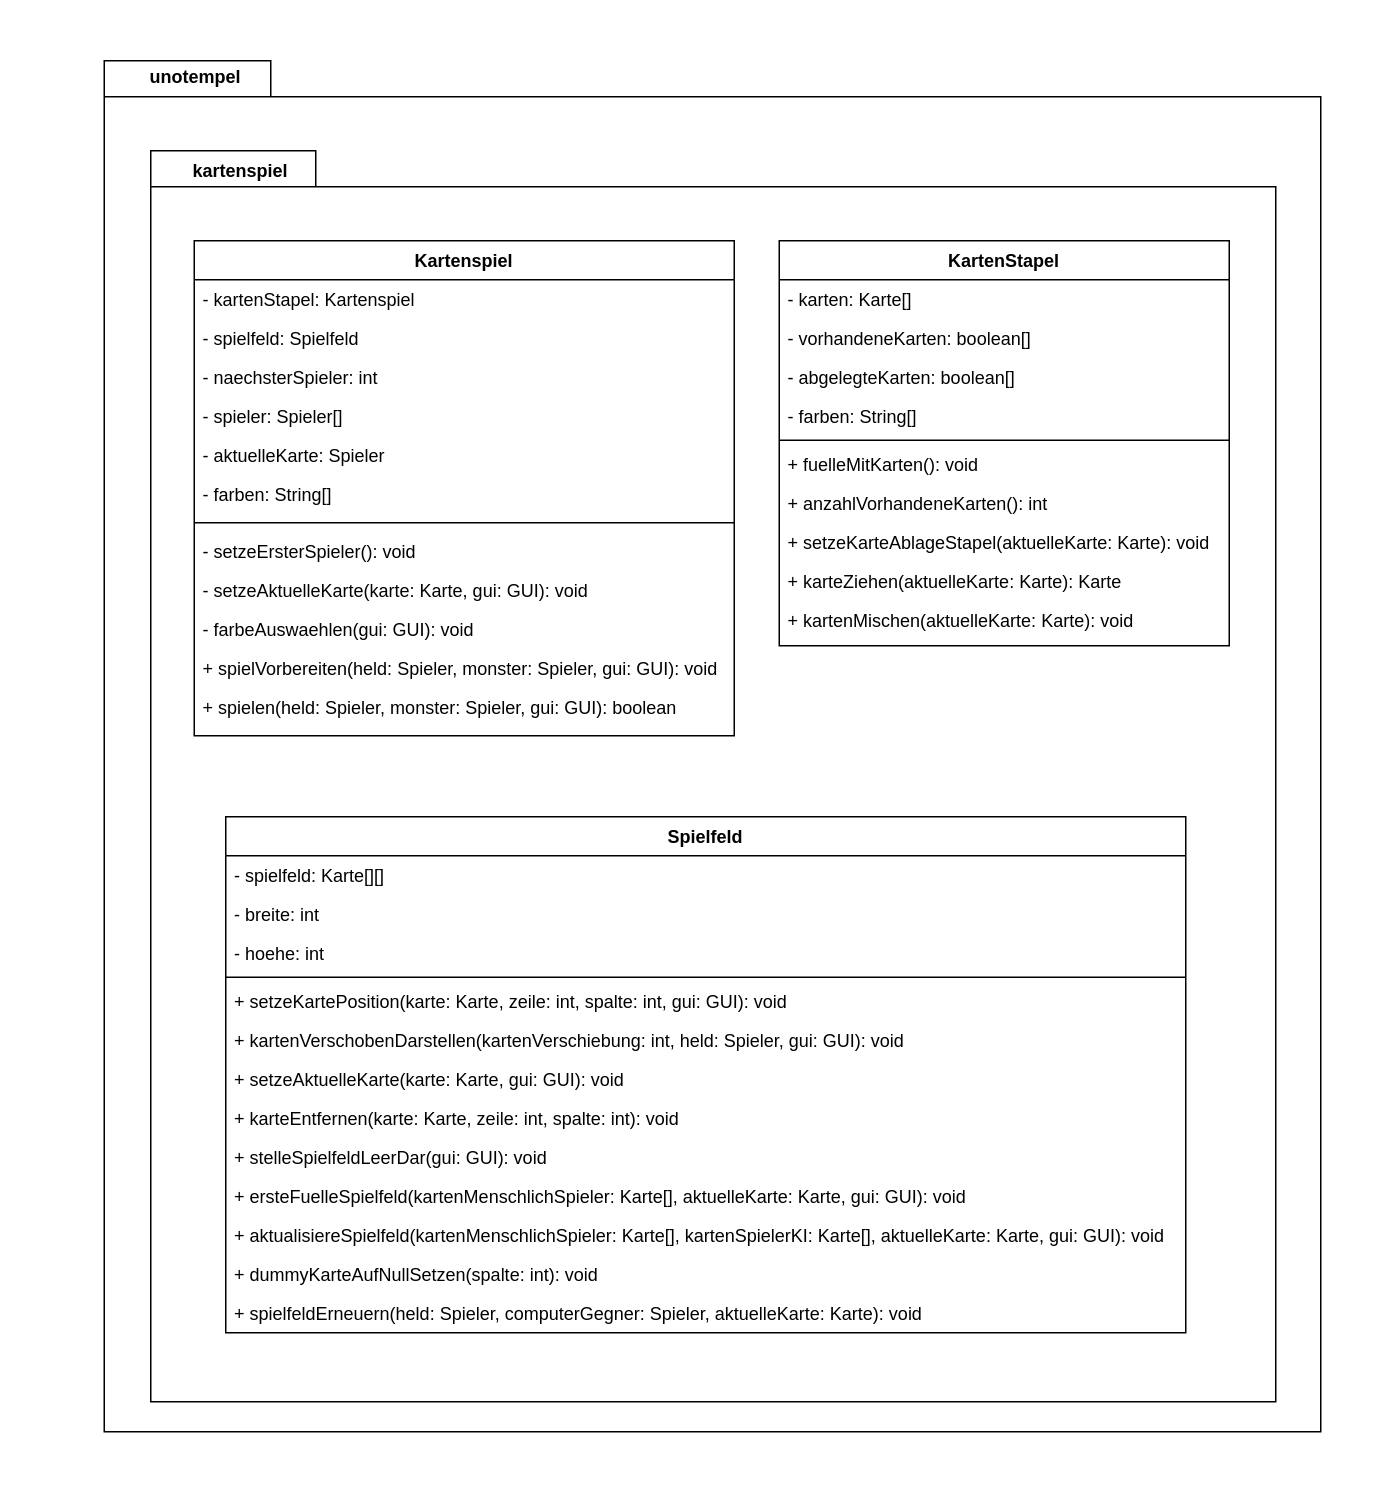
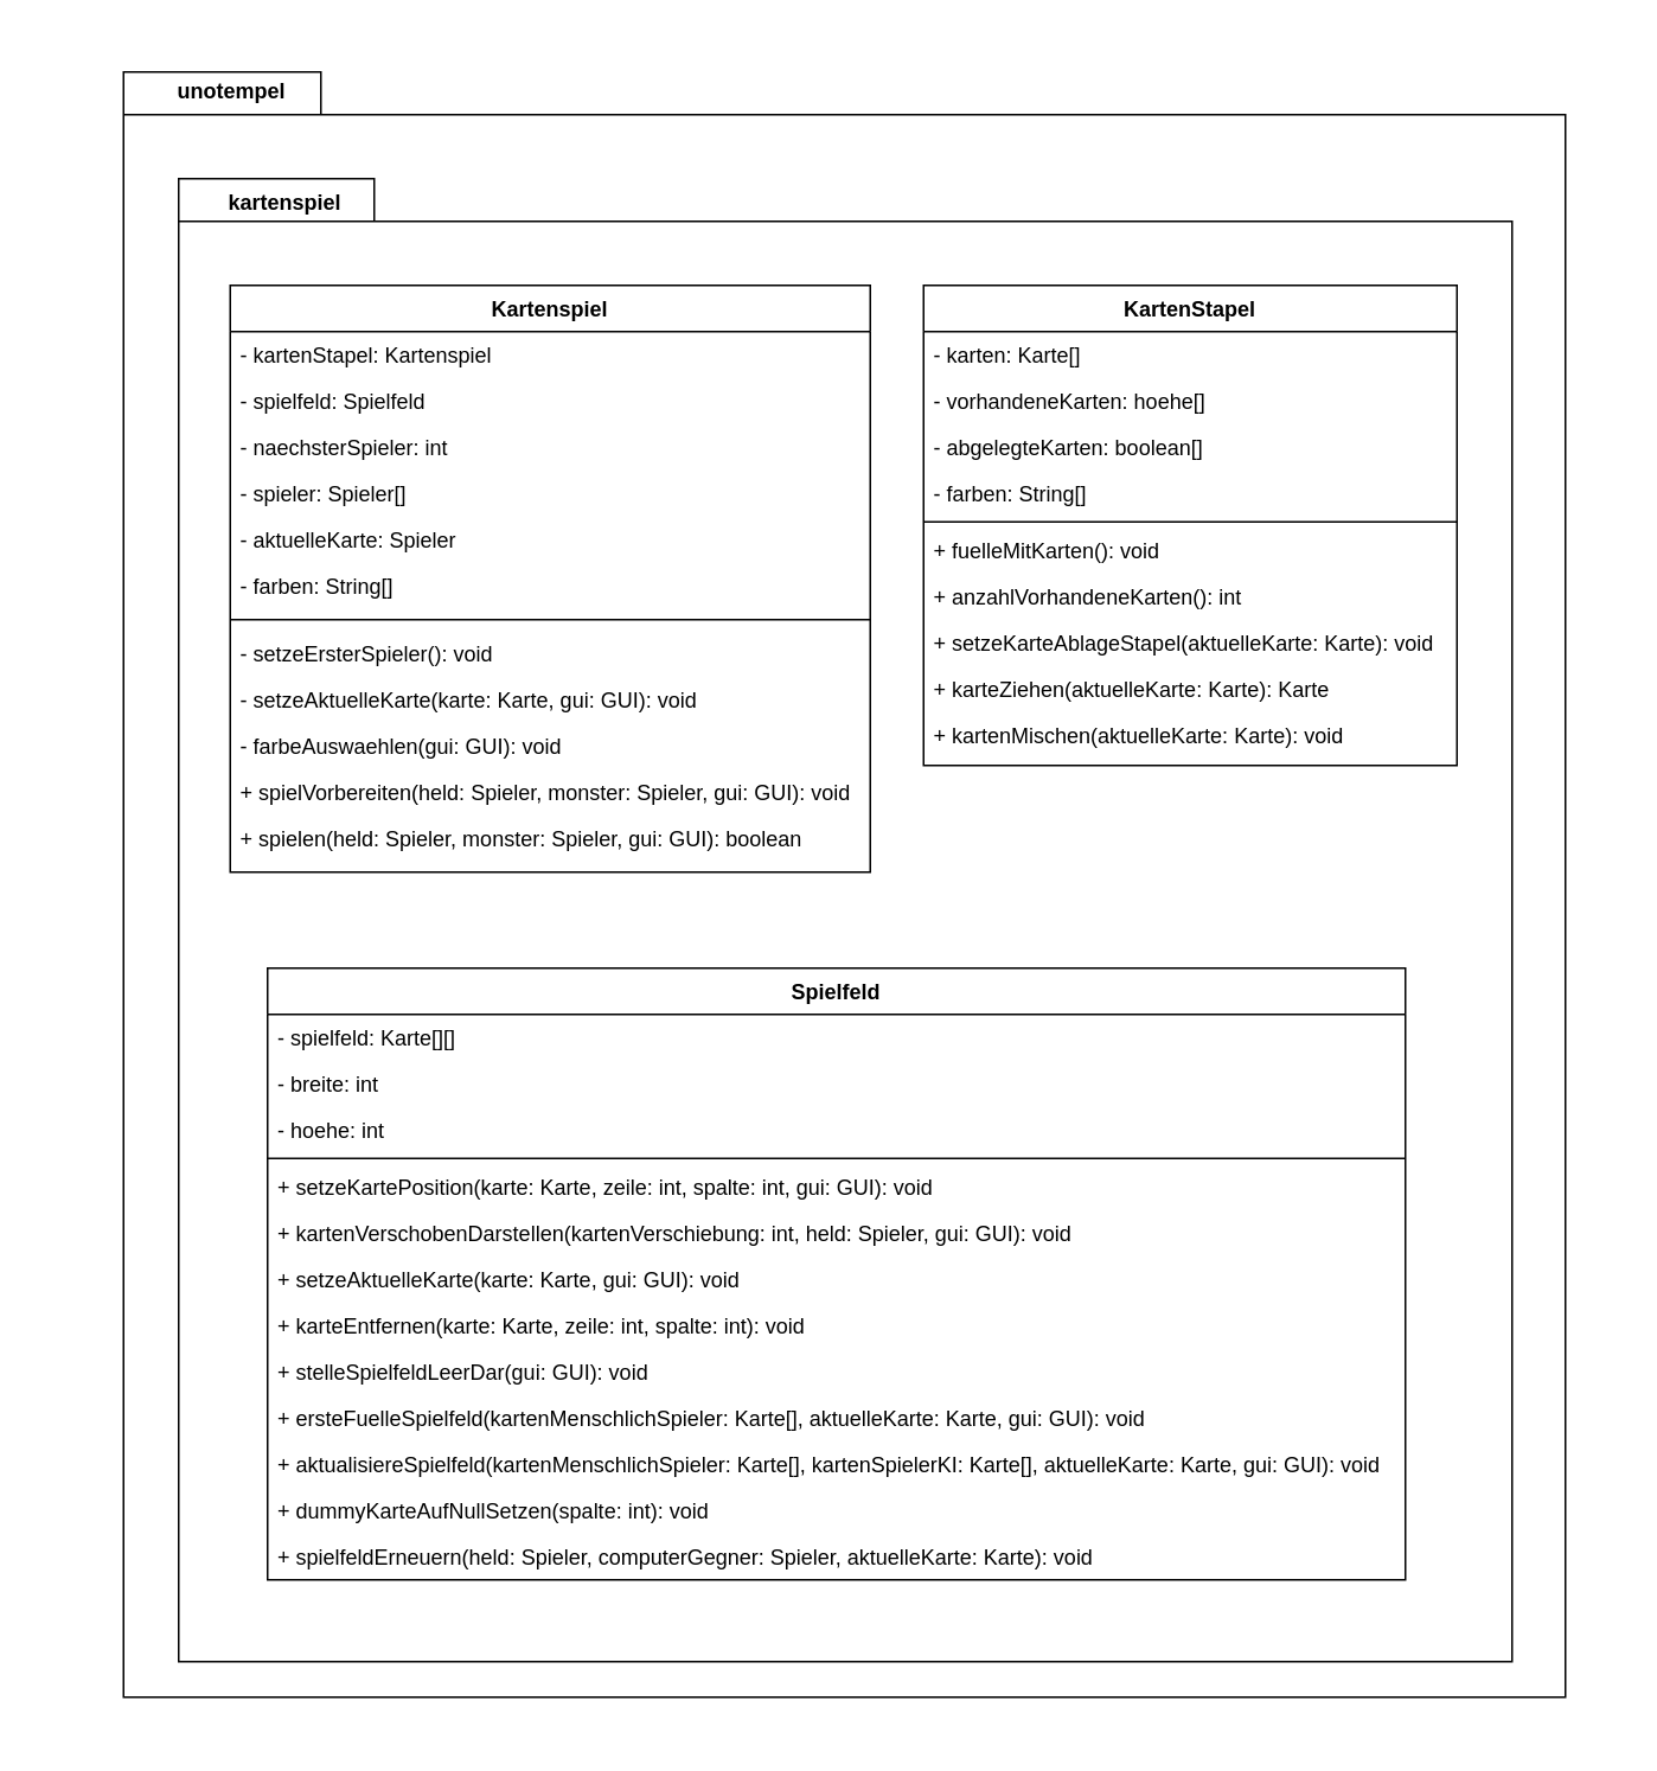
  <mxCell id="0" />
  <mxCell id="1" parent="0" />
  <mxCell id="2" value="" style="rounded=0;whiteSpace=wrap;html=1;strokeColor=none;" parent="1" vertex="1"><mxGeometry x="39" y="20" width="871" height="954" as="geometry" /></mxCell>
  <mxCell id="3" value="" style="shape=folder;fontStyle=1;spacingTop=10;tabWidth=111;tabHeight=24;tabPosition=left;html=1;" parent="1" vertex="1"><mxGeometry x="69" y="40" width="811" height="914" as="geometry" /></mxCell>
  <mxCell id="4" value="unotempel" style="text;align=center;fontStyle=1;verticalAlign=middle;spacingLeft=3;spacingRight=3;strokeColor=none;rotatable=0;points=[[0,0.5],[1,0.5]];portConstraint=eastwest;" parent="1" vertex="1"><mxGeometry x="20" y="40" width="220" height="20" as="geometry" /></mxCell>
  <mxCell id="5" value="" style="shape=folder;fontStyle=1;spacingTop=10;tabWidth=110;tabHeight=24;tabPosition=left;html=1;" parent="1" vertex="1"><mxGeometry x="100" y="100" width="750" height="834" as="geometry" /></mxCell>
  <mxCell id="6" value="Spielfeld" style="swimlane;fontStyle=1;childLayout=stackLayout;horizontal=1;startSize=26;fillColor=none;horizontalStack=0;resizeParent=1;resizeParentMax=0;resizeLast=0;collapsible=1;marginBottom=0;" parent="1" vertex="1"><mxGeometry x="150" y="544" width="640" height="344" as="geometry" /></mxCell>
  <mxCell id="7" value="- spielfeld: Karte[][]" style="text;strokeColor=none;fillColor=none;align=left;verticalAlign=top;spacingLeft=4;spacingRight=4;overflow=hidden;rotatable=0;points=[[0,0.5],[1,0.5]];portConstraint=eastwest;" parent="6" vertex="1"><mxGeometry y="26" width="640" height="26" as="geometry" /></mxCell>
  <mxCell id="8" value="- breite: int" style="text;strokeColor=none;fillColor=none;align=left;verticalAlign=top;spacingLeft=4;spacingRight=4;overflow=hidden;rotatable=0;points=[[0,0.5],[1,0.5]];portConstraint=eastwest;" parent="6" vertex="1"><mxGeometry y="52" width="640" height="26" as="geometry" /></mxCell>
  <mxCell id="9" value="- hoehe: int" style="text;strokeColor=none;fillColor=none;align=left;verticalAlign=top;spacingLeft=4;spacingRight=4;overflow=hidden;rotatable=0;points=[[0,0.5],[1,0.5]];portConstraint=eastwest;" parent="6" vertex="1"><mxGeometry y="78" width="640" height="26" as="geometry" /></mxCell>
  <mxCell id="10" value="" style="line;html=1;strokeWidth=1;align=left;verticalAlign=middle;spacingTop=-1;spacingLeft=3;spacingRight=3;rotatable=0;labelPosition=right;points=[];portConstraint=eastwest;" parent="6" vertex="1"><mxGeometry y="104" width="640" height="6" as="geometry" /></mxCell>
  <mxCell id="11" value="+ setzeKartePosition(karte: Karte, zeile: int, spalte: int, gui: GUI): void" style="text;strokeColor=none;fillColor=none;align=left;verticalAlign=top;spacingLeft=4;spacingRight=4;overflow=hidden;rotatable=0;points=[[0,0.5],[1,0.5]];portConstraint=eastwest;" parent="6" vertex="1"><mxGeometry y="110" width="640" height="26" as="geometry" /></mxCell>
  <mxCell id="12" value="+ kartenVerschobenDarstellen(kartenVerschiebung: int, held: Spieler, gui: GUI): void" style="text;strokeColor=none;fillColor=none;align=left;verticalAlign=top;spacingLeft=4;spacingRight=4;overflow=hidden;rotatable=0;points=[[0,0.5],[1,0.5]];portConstraint=eastwest;" parent="6" vertex="1"><mxGeometry y="136" width="640" height="26" as="geometry" /></mxCell>
  <mxCell id="13" value="+ setzeAktuelleKarte(karte: Karte, gui: GUI): void" style="text;strokeColor=none;fillColor=none;align=left;verticalAlign=top;spacingLeft=4;spacingRight=4;overflow=hidden;rotatable=0;points=[[0,0.5],[1,0.5]];portConstraint=eastwest;" parent="6" vertex="1"><mxGeometry y="162" width="640" height="26" as="geometry" /></mxCell>
  <mxCell id="14" value="+ karteEntfernen(karte: Karte, zeile: int, spalte: int): void" style="text;strokeColor=none;fillColor=none;align=left;verticalAlign=top;spacingLeft=4;spacingRight=4;overflow=hidden;rotatable=0;points=[[0,0.5],[1,0.5]];portConstraint=eastwest;" parent="6" vertex="1"><mxGeometry y="188" width="640" height="26" as="geometry" /></mxCell>
  <mxCell id="15" value="+ stelleSpielfeldLeerDar(gui: GUI): void" style="text;strokeColor=none;fillColor=none;align=left;verticalAlign=top;spacingLeft=4;spacingRight=4;overflow=hidden;rotatable=0;points=[[0,0.5],[1,0.5]];portConstraint=eastwest;" parent="6" vertex="1"><mxGeometry y="214" width="640" height="26" as="geometry" /></mxCell>
  <mxCell id="16" value="+ ersteFuelleSpielfeld(kartenMenschlichSpieler: Karte[], aktuelleKarte: Karte, gui: GUI): void" style="text;strokeColor=none;fillColor=none;align=left;verticalAlign=top;spacingLeft=4;spacingRight=4;overflow=hidden;rotatable=0;points=[[0,0.5],[1,0.5]];portConstraint=eastwest;" parent="6" vertex="1"><mxGeometry y="240" width="640" height="26" as="geometry" /></mxCell>
  <mxCell id="17" value="+ aktualisiereSpielfeld(kartenMenschlichSpieler: Karte[], kartenSpielerKI: Karte[], aktuelleKarte: Karte, gui: GUI): void" style="text;strokeColor=none;fillColor=none;align=left;verticalAlign=top;spacingLeft=4;spacingRight=4;overflow=hidden;rotatable=0;points=[[0,0.5],[1,0.5]];portConstraint=eastwest;" parent="6" vertex="1"><mxGeometry y="266" width="640" height="26" as="geometry" /></mxCell>
  <mxCell id="18" value="+ dummyKarteAufNullSetzen(spalte: int): void" style="text;strokeColor=none;fillColor=none;align=left;verticalAlign=top;spacingLeft=4;spacingRight=4;overflow=hidden;rotatable=0;points=[[0,0.5],[1,0.5]];portConstraint=eastwest;" parent="6" vertex="1"><mxGeometry y="292" width="640" height="26" as="geometry" /></mxCell>
  <mxCell id="19" value="+ spielfeldErneuern(held: Spieler, computerGegner: Spieler, aktuelleKarte: Karte): void" style="text;strokeColor=none;fillColor=none;align=left;verticalAlign=top;spacingLeft=4;spacingRight=4;overflow=hidden;rotatable=0;points=[[0,0.5],[1,0.5]];portConstraint=eastwest;" parent="6" vertex="1"><mxGeometry y="318" width="640" height="26" as="geometry" /></mxCell>
  <mxCell id="20" value="Kartenspiel&#10;" style="swimlane;fontStyle=1;align=center;verticalAlign=top;childLayout=stackLayout;horizontal=1;startSize=26;horizontalStack=0;resizeParent=1;resizeLast=0;collapsible=1;marginBottom=0;rounded=0;shadow=0;strokeWidth=1;" parent="1" vertex="1"><mxGeometry x="129" y="160" width="360" height="330" as="geometry"><mxRectangle x="230" y="140" width="160" height="26" as="alternateBounds" /></mxGeometry></mxCell>
  <mxCell id="21" value="- kartenStapel: Kartenspiel" style="text;align=left;verticalAlign=top;spacingLeft=4;spacingRight=4;overflow=hidden;rotatable=0;points=[[0,0.5],[1,0.5]];portConstraint=eastwest;rounded=0;shadow=0;html=0;" parent="20" vertex="1"><mxGeometry y="26" width="360" height="26" as="geometry" /></mxCell>
  <mxCell id="22" value="- spielfeld: Spielfeld" style="text;align=left;verticalAlign=top;spacingLeft=4;spacingRight=4;overflow=hidden;rotatable=0;points=[[0,0.5],[1,0.5]];portConstraint=eastwest;rounded=0;shadow=0;html=0;" parent="20" vertex="1"><mxGeometry y="52" width="360" height="26" as="geometry" /></mxCell>
  <mxCell id="23" value="- naechsterSpieler: int" style="text;align=left;verticalAlign=top;spacingLeft=4;spacingRight=4;overflow=hidden;rotatable=0;points=[[0,0.5],[1,0.5]];portConstraint=eastwest;rounded=0;shadow=0;html=0;" parent="20" vertex="1"><mxGeometry y="78" width="360" height="26" as="geometry" /></mxCell>
  <mxCell id="24" value="- spieler: Spieler[]" style="text;align=left;verticalAlign=top;spacingLeft=4;spacingRight=4;overflow=hidden;rotatable=0;points=[[0,0.5],[1,0.5]];portConstraint=eastwest;rounded=0;shadow=0;html=0;" parent="20" vertex="1"><mxGeometry y="104" width="360" height="26" as="geometry" /></mxCell>
  <mxCell id="25" value="- aktuelleKarte: Spieler" style="text;align=left;verticalAlign=top;spacingLeft=4;spacingRight=4;overflow=hidden;rotatable=0;points=[[0,0.5],[1,0.5]];portConstraint=eastwest;rounded=0;shadow=0;html=0;" parent="20" vertex="1"><mxGeometry y="130" width="360" height="26" as="geometry" /></mxCell>
  <mxCell id="26" value="- farben: String[]" style="text;align=left;verticalAlign=top;spacingLeft=4;spacingRight=4;overflow=hidden;rotatable=0;points=[[0,0.5],[1,0.5]];portConstraint=eastwest;rounded=0;shadow=0;html=0;" parent="20" vertex="1"><mxGeometry y="156" width="360" height="26" as="geometry" /></mxCell>
  <mxCell id="27" value="" style="line;html=1;strokeWidth=1;align=left;verticalAlign=middle;spacingTop=-1;spacingLeft=3;spacingRight=3;rotatable=0;labelPosition=right;points=[];portConstraint=eastwest;" parent="20" vertex="1"><mxGeometry y="182" width="360" height="12" as="geometry" /></mxCell>
  <mxCell id="28" value="- setzeErsterSpieler(): void" style="text;align=left;verticalAlign=top;spacingLeft=4;spacingRight=4;overflow=hidden;rotatable=0;points=[[0,0.5],[1,0.5]];portConstraint=eastwest;rounded=0;shadow=0;html=0;" parent="20" vertex="1"><mxGeometry y="194" width="360" height="26" as="geometry" /></mxCell>
  <mxCell id="29" value="- setzeAktuelleKarte(karte: Karte, gui: GUI): void" style="text;align=left;verticalAlign=top;spacingLeft=4;spacingRight=4;overflow=hidden;rotatable=0;points=[[0,0.5],[1,0.5]];portConstraint=eastwest;rounded=0;shadow=0;html=0;" parent="20" vertex="1"><mxGeometry y="220" width="360" height="26" as="geometry" /></mxCell>
  <mxCell id="30" value="- farbeAuswaehlen(gui: GUI): void" style="text;align=left;verticalAlign=top;spacingLeft=4;spacingRight=4;overflow=hidden;rotatable=0;points=[[0,0.5],[1,0.5]];portConstraint=eastwest;rounded=0;shadow=0;html=0;" parent="20" vertex="1"><mxGeometry y="246" width="360" height="26" as="geometry" /></mxCell>
  <mxCell id="31" value="+ spielVorbereiten(held: Spieler, monster: Spieler, gui: GUI): void" style="text;align=left;verticalAlign=top;spacingLeft=4;spacingRight=4;overflow=hidden;rotatable=0;points=[[0,0.5],[1,0.5]];portConstraint=eastwest;rounded=0;shadow=0;html=0;" parent="20" vertex="1"><mxGeometry y="272" width="360" height="26" as="geometry" /></mxCell>
  <mxCell id="32" value="+ spielen(held: Spieler, monster: Spieler, gui: GUI): boolean" style="text;align=left;verticalAlign=top;spacingLeft=4;spacingRight=4;overflow=hidden;rotatable=0;points=[[0,0.5],[1,0.5]];portConstraint=eastwest;rounded=0;shadow=0;html=0;" parent="20" vertex="1"><mxGeometry y="298" width="360" height="26" as="geometry" /></mxCell>
  <mxCell id="33" value="kartenspiel" style="text;align=center;fontStyle=1;verticalAlign=middle;spacingLeft=3;spacingRight=3;strokeColor=none;rotatable=0;points=[[0,0.5],[1,0.5]];portConstraint=eastwest;" parent="1" vertex="1"><mxGeometry x="90" y="100" width="140" height="26" as="geometry" /></mxCell>
  <mxCell id="34" value="KartenStapel" style="swimlane;fontStyle=1;align=center;verticalAlign=top;childLayout=stackLayout;horizontal=1;startSize=26;horizontalStack=0;resizeParent=1;resizeLast=0;collapsible=1;marginBottom=0;rounded=0;shadow=0;strokeWidth=1;" parent="1" vertex="1"><mxGeometry x="519" y="160" width="300" height="270" as="geometry"><mxRectangle x="130" y="380" width="160" height="26" as="alternateBounds" /></mxGeometry></mxCell>
  <mxCell id="35" value="- karten: Karte[]" style="text;align=left;verticalAlign=top;spacingLeft=4;spacingRight=4;overflow=hidden;rotatable=0;points=[[0,0.5],[1,0.5]];portConstraint=eastwest;" parent="34" vertex="1"><mxGeometry y="26" width="300" height="26" as="geometry" /></mxCell>
- <mxCell id="36" value="- vorhandeneKarten: boolean[]" style="text;align=left;verticalAlign=top;spacingLeft=4;spacingRight=4;overflow=hidden;rotatable=0;points=[[0,0.5],[1,0.5]];portConstraint=eastwest;rounded=0;shadow=0;html=0;" parent="34" vertex="1"><mxGeometry y="52" width="300" height="26" as="geometry" /></mxCell>
+ <mxCell id="36" value="- vorhandeneKarten: hoehe[]" style="text;align=left;verticalAlign=top;spacingLeft=4;spacingRight=4;overflow=hidden;rotatable=0;points=[[0,0.5],[1,0.5]];portConstraint=eastwest;rounded=0;shadow=0;html=0;" parent="34" vertex="1"><mxGeometry y="52" width="300" height="26" as="geometry" /></mxCell>
  <mxCell id="37" value="- abgelegteKarten: boolean[]" style="text;align=left;verticalAlign=top;spacingLeft=4;spacingRight=4;overflow=hidden;rotatable=0;points=[[0,0.5],[1,0.5]];portConstraint=eastwest;rounded=0;shadow=0;html=0;" parent="34" vertex="1"><mxGeometry y="78" width="300" height="26" as="geometry" /></mxCell>
  <mxCell id="38" value="- farben: String[]" style="text;align=left;verticalAlign=top;spacingLeft=4;spacingRight=4;overflow=hidden;rotatable=0;points=[[0,0.5],[1,0.5]];portConstraint=eastwest;rounded=0;shadow=0;html=0;" parent="34" vertex="1"><mxGeometry y="104" width="300" height="26" as="geometry" /></mxCell>
  <mxCell id="39" value="" style="line;html=1;strokeWidth=1;align=left;verticalAlign=middle;spacingTop=-1;spacingLeft=3;spacingRight=3;rotatable=0;labelPosition=right;points=[];portConstraint=eastwest;" parent="34" vertex="1"><mxGeometry y="130" width="300" height="6" as="geometry" /></mxCell>
  <mxCell id="40" value="+ fuelleMitKarten(): void" style="text;align=left;verticalAlign=top;spacingLeft=4;spacingRight=4;overflow=hidden;rotatable=0;points=[[0,0.5],[1,0.5]];portConstraint=eastwest;rounded=0;shadow=0;html=0;" parent="34" vertex="1"><mxGeometry y="136" width="300" height="26" as="geometry" /></mxCell>
  <mxCell id="41" value="+ anzahlVorhandeneKarten(): int" style="text;align=left;verticalAlign=top;spacingLeft=4;spacingRight=4;overflow=hidden;rotatable=0;points=[[0,0.5],[1,0.5]];portConstraint=eastwest;rounded=0;shadow=0;html=0;" parent="34" vertex="1"><mxGeometry y="162" width="300" height="26" as="geometry" /></mxCell>
  <mxCell id="42" value="+ setzeKarteAblageStapel(aktuelleKarte: Karte): void" style="text;align=left;verticalAlign=top;spacingLeft=4;spacingRight=4;overflow=hidden;rotatable=0;points=[[0,0.5],[1,0.5]];portConstraint=eastwest;rounded=0;shadow=0;html=0;" parent="34" vertex="1"><mxGeometry y="188" width="300" height="26" as="geometry" /></mxCell>
  <mxCell id="43" value="+ karteZiehen(aktuelleKarte: Karte): Karte" style="text;align=left;verticalAlign=top;spacingLeft=4;spacingRight=4;overflow=hidden;rotatable=0;points=[[0,0.5],[1,0.5]];portConstraint=eastwest;rounded=0;shadow=0;html=0;" parent="34" vertex="1"><mxGeometry y="214" width="300" height="26" as="geometry" /></mxCell>
  <mxCell id="44" value="+ kartenMischen(aktuelleKarte: Karte): void" style="text;align=left;verticalAlign=top;spacingLeft=4;spacingRight=4;overflow=hidden;rotatable=0;points=[[0,0.5],[1,0.5]];portConstraint=eastwest;rounded=0;shadow=0;html=0;" parent="34" vertex="1"><mxGeometry y="240" width="300" height="26" as="geometry" /></mxCell>
